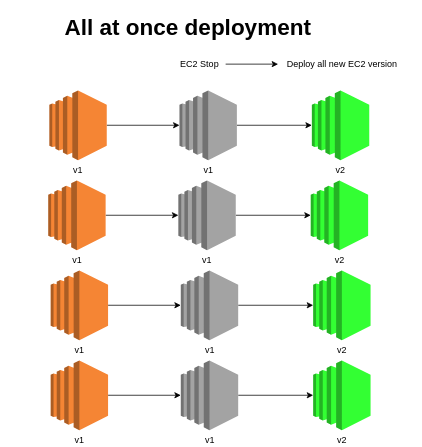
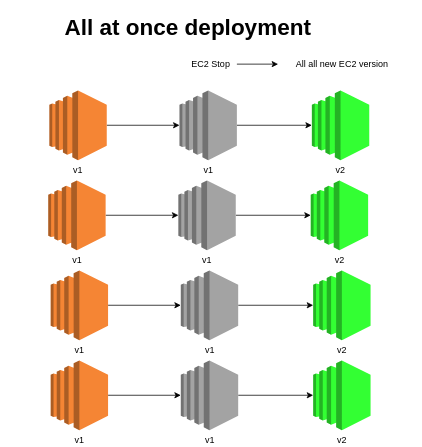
  <mxCell id="0" />
  <mxCell id="1" parent="0" />
  <mxCell id="2" style="edgeStyle=orthogonalEdgeStyle;rounded=0;orthogonalLoop=1;jettySize=auto;html=1;entryX=0;entryY=0.5;entryDx=0;entryDy=0;entryPerimeter=0;" parent="1" source="3" target="5" edge="1"><mxGeometry relative="1" as="geometry" /></mxCell>
  <mxCell id="3" value="v1" style="outlineConnect=0;dashed=0;verticalLabelPosition=bottom;verticalAlign=top;align=center;html=1;shape=mxgraph.aws3.ec2;fillColor=#F58534;gradientColor=none;" parent="1" vertex="1"><mxGeometry x="65" y="120" width="76.5" height="93" as="geometry" /></mxCell>
  <mxCell id="4" style="edgeStyle=orthogonalEdgeStyle;rounded=0;orthogonalLoop=1;jettySize=auto;html=1;" parent="1" source="5" target="8" edge="1"><mxGeometry relative="1" as="geometry" /></mxCell>
  <mxCell id="5" value="v1" style="outlineConnect=0;dashed=0;verticalLabelPosition=bottom;verticalAlign=top;align=center;html=1;shape=mxgraph.aws3.ec2;fillColor=#a3a3a3;gradientColor=none;" parent="1" vertex="1"><mxGeometry x="238.5" y="120" width="76.5" height="93" as="geometry" /></mxCell>
  <mxCell id="6" style="edgeStyle=orthogonalEdgeStyle;rounded=0;orthogonalLoop=1;jettySize=auto;html=1;" parent="1" source="7" target="9" edge="1"><mxGeometry relative="1" as="geometry" /></mxCell>
- <mxCell id="7" value="EC2 Stop" style="text;html=1;align=center;verticalAlign=middle;resizable=0;points=[];autosize=1;strokeColor=none;fillColor=none;" parent="1" vertex="1"><mxGeometry x="230" y="70" width="70" height="30" as="geometry" /></mxCell>
+ <mxCell id="7" value="EC2 Stop" style="text;html=1;align=center;verticalAlign=middle;resizable=0;points=[];autosize=1;strokeColor=none;fillColor=none;" parent="1" vertex="1"><mxGeometry x="245" y="70" width="70" height="30" as="geometry" /></mxCell>
  <mxCell id="8" value="v2" style="outlineConnect=0;dashed=0;verticalLabelPosition=bottom;verticalAlign=top;align=center;html=1;shape=mxgraph.aws3.ec2;fillColor=#33FF33;gradientColor=none;" parent="1" vertex="1"><mxGeometry x="415" y="120" width="76.5" height="93" as="geometry" /></mxCell>
- <mxCell id="9" value="Deploy all new EC2 version" style="text;html=1;align=center;verticalAlign=middle;resizable=0;points=[];autosize=1;strokeColor=none;fillColor=none;" parent="1" vertex="1"><mxGeometry x="370" y="70" width="170" height="30" as="geometry" /></mxCell>
+ <mxCell id="9" value="All all new EC2 version" style="text;html=1;align=center;verticalAlign=middle;resizable=0;points=[];autosize=1;strokeColor=none;fillColor=none;" parent="1" vertex="1"><mxGeometry x="370" y="70" width="170" height="30" as="geometry" /></mxCell>
  <mxCell id="10" style="edgeStyle=orthogonalEdgeStyle;rounded=0;orthogonalLoop=1;jettySize=auto;html=1;entryX=0;entryY=0.5;entryDx=0;entryDy=0;entryPerimeter=0;" parent="1" source="11" target="13" edge="1"><mxGeometry relative="1" as="geometry" /></mxCell>
  <mxCell id="11" value="v1" style="outlineConnect=0;dashed=0;verticalLabelPosition=bottom;verticalAlign=top;align=center;html=1;shape=mxgraph.aws3.ec2;fillColor=#F58534;gradientColor=none;" parent="1" vertex="1"><mxGeometry x="63.5" y="240" width="76.5" height="93" as="geometry" /></mxCell>
  <mxCell id="12" style="edgeStyle=orthogonalEdgeStyle;rounded=0;orthogonalLoop=1;jettySize=auto;html=1;" parent="1" source="13" target="14" edge="1"><mxGeometry relative="1" as="geometry" /></mxCell>
  <mxCell id="13" value="v1" style="outlineConnect=0;dashed=0;verticalLabelPosition=bottom;verticalAlign=top;align=center;html=1;shape=mxgraph.aws3.ec2;fillColor=#a3a3a3;gradientColor=none;" parent="1" vertex="1"><mxGeometry x="237" y="240" width="76.5" height="93" as="geometry" /></mxCell>
  <mxCell id="14" value="v2" style="outlineConnect=0;dashed=0;verticalLabelPosition=bottom;verticalAlign=top;align=center;html=1;shape=mxgraph.aws3.ec2;fillColor=#33FF33;gradientColor=none;" parent="1" vertex="1"><mxGeometry x="413.5" y="240" width="76.5" height="93" as="geometry" /></mxCell>
  <mxCell id="15" style="edgeStyle=orthogonalEdgeStyle;rounded=0;orthogonalLoop=1;jettySize=auto;html=1;entryX=0;entryY=0.5;entryDx=0;entryDy=0;entryPerimeter=0;" parent="1" source="16" target="18" edge="1"><mxGeometry relative="1" as="geometry" /></mxCell>
  <mxCell id="16" value="v1" style="outlineConnect=0;dashed=0;verticalLabelPosition=bottom;verticalAlign=top;align=center;html=1;shape=mxgraph.aws3.ec2;fillColor=#F58534;gradientColor=none;" parent="1" vertex="1"><mxGeometry x="66.75" y="360" width="76.5" height="93" as="geometry" /></mxCell>
  <mxCell id="17" style="edgeStyle=orthogonalEdgeStyle;rounded=0;orthogonalLoop=1;jettySize=auto;html=1;" parent="1" source="18" target="19" edge="1"><mxGeometry relative="1" as="geometry" /></mxCell>
  <mxCell id="18" value="v1" style="outlineConnect=0;dashed=0;verticalLabelPosition=bottom;verticalAlign=top;align=center;html=1;shape=mxgraph.aws3.ec2;fillColor=#a3a3a3;gradientColor=none;" parent="1" vertex="1"><mxGeometry x="240.25" y="360" width="76.5" height="93" as="geometry" /></mxCell>
  <mxCell id="19" value="v2" style="outlineConnect=0;dashed=0;verticalLabelPosition=bottom;verticalAlign=top;align=center;html=1;shape=mxgraph.aws3.ec2;fillColor=#33FF33;gradientColor=none;" parent="1" vertex="1"><mxGeometry x="416.75" y="360" width="76.5" height="93" as="geometry" /></mxCell>
  <mxCell id="20" style="edgeStyle=orthogonalEdgeStyle;rounded=0;orthogonalLoop=1;jettySize=auto;html=1;entryX=0;entryY=0.5;entryDx=0;entryDy=0;entryPerimeter=0;" parent="1" source="21" target="23" edge="1"><mxGeometry relative="1" as="geometry" /></mxCell>
  <mxCell id="21" value="v1" style="outlineConnect=0;dashed=0;verticalLabelPosition=bottom;verticalAlign=top;align=center;html=1;shape=mxgraph.aws3.ec2;fillColor=#F58534;gradientColor=none;" parent="1" vertex="1"><mxGeometry x="66.75" y="480" width="76.5" height="93" as="geometry" /></mxCell>
  <mxCell id="22" style="edgeStyle=orthogonalEdgeStyle;rounded=0;orthogonalLoop=1;jettySize=auto;html=1;" parent="1" source="23" target="24" edge="1"><mxGeometry relative="1" as="geometry" /></mxCell>
  <mxCell id="23" value="v1" style="outlineConnect=0;dashed=0;verticalLabelPosition=bottom;verticalAlign=top;align=center;html=1;shape=mxgraph.aws3.ec2;fillColor=#a3a3a3;gradientColor=none;" parent="1" vertex="1"><mxGeometry x="240.25" y="480" width="76.5" height="93" as="geometry" /></mxCell>
  <mxCell id="24" value="v2" style="outlineConnect=0;dashed=0;verticalLabelPosition=bottom;verticalAlign=top;align=center;html=1;shape=mxgraph.aws3.ec2;fillColor=#33FF33;gradientColor=none;" parent="1" vertex="1"><mxGeometry x="416.75" y="480" width="76.5" height="93" as="geometry" /></mxCell>
  <mxCell id="25" value="All at once deployment" style="text;html=1;strokeColor=none;fillColor=none;align=center;verticalAlign=middle;whiteSpace=wrap;rounded=0;fontSize=30;fontStyle=1" parent="1" vertex="1"><mxGeometry x="20" y="20" width="460" height="30" as="geometry" /></mxCell>
